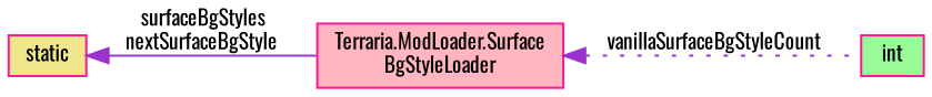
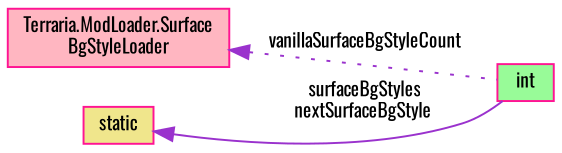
  digraph {
    fontname=Oswald
    rankdir=LR
    node [color=deeppink fontname=Oswald fontsize=10 shape=record style=filled]
    edge [color=darkorchid3 dir=back fontname=Oswald fontsize=10 labelfontname=Helvetica labelfontsize=10]
    n1 [fillcolor=lightpink fontcolor=black height=0.2 label="Terraria.ModLoader.Surface\lBgStyleLoader" width=0.4]
    n2 [fillcolor=palegreen height=0.2 label=int width=0.4]
    n3 [fillcolor=khaki height=0.2 label=static width=0.4]
    n1 -> n2 [label=" vanillaSurfaceBgStyleCount" style=dotted]
-   n3 -> n1 [label=" surfaceBgStyles\nnextSurfaceBgStyle" style=solid]
+   n3 -> n2 [label=" surfaceBgStyles\nnextSurfaceBgStyle" style=solid]
  }
